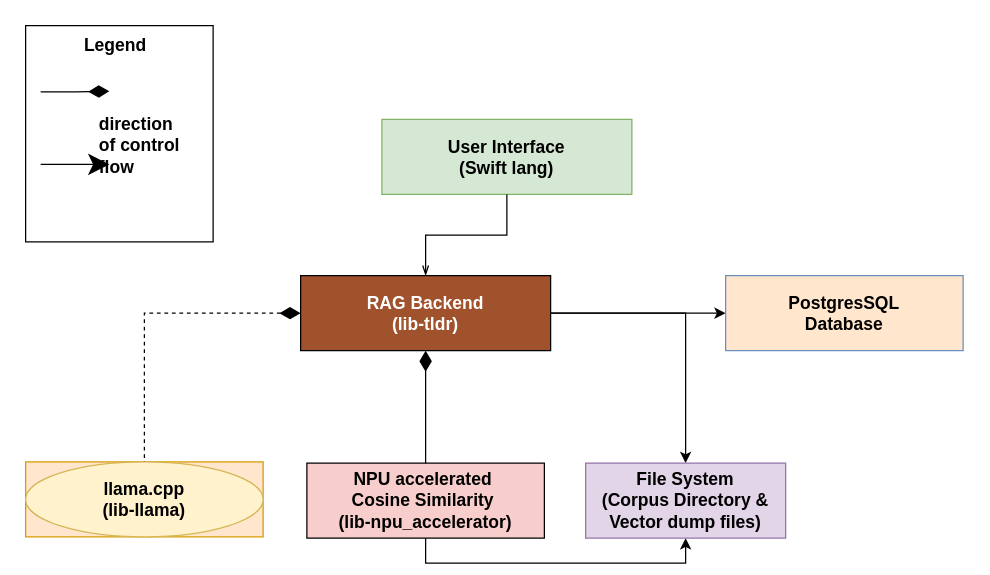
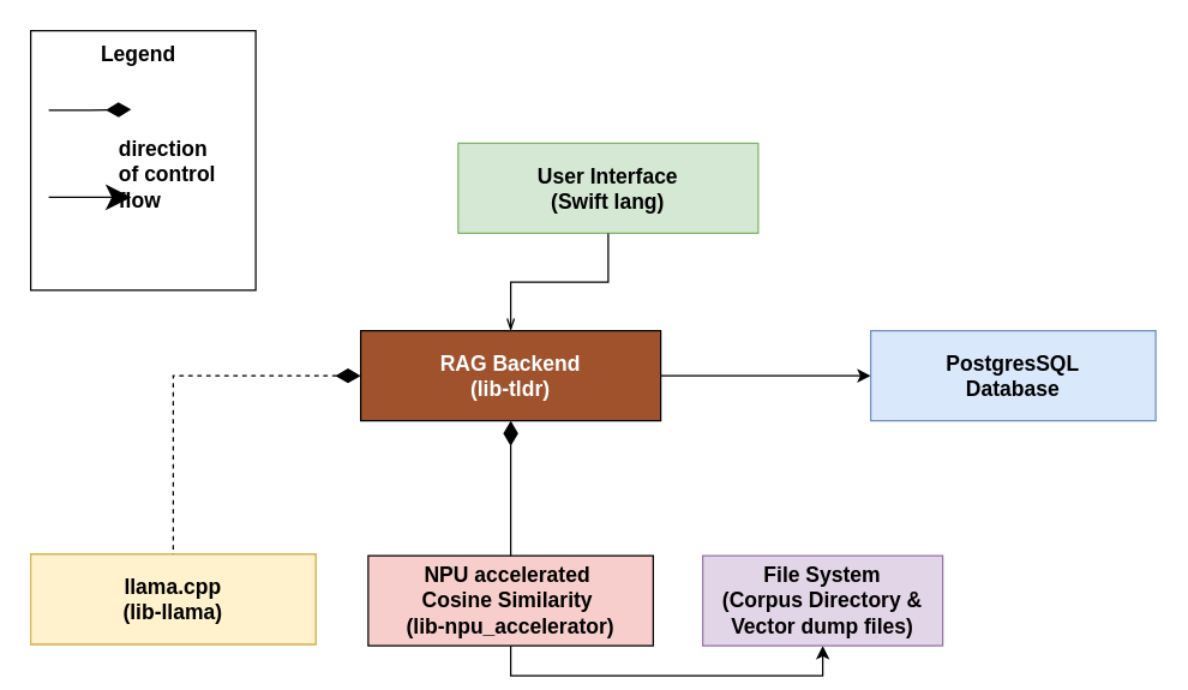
  <mxCell id="0" />
  <mxCell id="1" parent="0" />
  <mxCell id="2" value="User Interface&lt;br style=&quot;font-size: 14px;&quot;&gt;(Swift lang)" style="rounded=0;whiteSpace=wrap;html=1;fillColor=#d5e8d4;strokeColor=#82b366;fontStyle=1;fontSize=14;" parent="1" vertex="1"><mxGeometry x="305" y="95" width="200" height="60" as="geometry" /></mxCell>
  <mxCell id="3" style="edgeStyle=orthogonalEdgeStyle;rounded=0;orthogonalLoop=1;jettySize=auto;html=1;exitX=0.5;exitY=0;exitDx=0;exitDy=0;startArrow=openThin;startFill=0;endArrow=none;endFill=0;jumpSize=6;fontStyle=1;fontSize=14;" parent="1" source="6" target="2" edge="1"><mxGeometry relative="1" as="geometry" /></mxCell>
- <mxCell id="4" style="edgeStyle=orthogonalEdgeStyle;rounded=0;orthogonalLoop=1;jettySize=auto;html=1;exitX=1;exitY=0.5;exitDx=0;exitDy=0;entryX=0.5;entryY=0;entryDx=0;entryDy=0;fontStyle=1;fontSize=14;" parent="1" source="6" target="12" edge="1"><mxGeometry relative="1" as="geometry" /></mxCell>
  <mxCell id="5" style="edgeStyle=orthogonalEdgeStyle;rounded=0;orthogonalLoop=1;jettySize=auto;html=1;exitX=1;exitY=0.5;exitDx=0;exitDy=0;" edge="1" parent="1" source="6" target="11"><mxGeometry relative="1" as="geometry" /></mxCell>
  <mxCell id="6" value="RAG Backend&lt;br style=&quot;font-size: 14px;&quot;&gt;(lib-tldr)" style="rounded=0;whiteSpace=wrap;html=1;fillColor=#A0522D;fontColor=#FFFFFF;fontStyle=1;fontSize=14;" parent="1" vertex="1"><mxGeometry x="240" y="220" width="200" height="60" as="geometry" /></mxCell>
  <mxCell id="7" value="" style="group;fontStyle=1;fontSize=14;fillColor=#ffe6cc;strokeColor=#d79b00;fillStyle=solid;container=0;" parent="1" vertex="1" connectable="0"><mxGeometry x="20" y="369" width="190" height="60" as="geometry" /></mxCell>
  <mxCell id="8" style="edgeStyle=orthogonalEdgeStyle;rounded=0;orthogonalLoop=1;jettySize=auto;html=1;exitX=0.5;exitY=1;exitDx=0;exitDy=0;entryX=0.5;entryY=1;entryDx=0;entryDy=0;fontStyle=1;fontSize=14;" parent="1" source="9" target="12" edge="1"><mxGeometry relative="1" as="geometry" /></mxCell>
  <mxCell id="9" value="&lt;div style=&quot;font-size: 14px;&quot;&gt;&lt;br style=&quot;font-size: 14px;&quot;&gt;&lt;/div&gt;&lt;div style=&quot;font-size: 14px;&quot;&gt;NPU accelerated&amp;nbsp;&lt;/div&gt;&lt;div style=&quot;font-size: 14px;&quot;&gt;Cosine Similarity&amp;nbsp;&lt;/div&gt;&lt;div style=&quot;font-size: 14px;&quot;&gt;(lib-npu_accelerator)&lt;/div&gt;&lt;div style=&quot;font-size: 14px;&quot;&gt;&lt;br style=&quot;font-size: 14px;&quot;&gt;&lt;/div&gt;" style="rounded=0;whiteSpace=wrap;html=1;container=0;fontStyle=1;fontSize=14;fillColor=#F8CECC;" parent="1" vertex="1"><mxGeometry x="245" y="370" width="190" height="60" as="geometry" /></mxCell>
  <mxCell id="10" value="" style="endArrow=none;html=1;endSize=12;startArrow=diamondThin;startSize=14;startFill=1;edgeStyle=orthogonalEdgeStyle;align=left;verticalAlign=bottom;rounded=0;exitX=0.5;exitY=1;exitDx=0;exitDy=0;entryX=0.5;entryY=0;entryDx=0;entryDy=0;endFill=0;fontStyle=1;fontSize=14;" parent="1" source="6" target="9" edge="1"><mxGeometry x="-1" y="3" relative="1" as="geometry"><mxPoint x="460" y="500" as="sourcePoint" /><mxPoint x="620" y="500" as="targetPoint" /></mxGeometry></mxCell>
- <mxCell id="11" value="&lt;div style=&quot;font-size: 14px;&quot;&gt;PostgresSQL&lt;/div&gt;&lt;div style=&quot;font-size: 14px;&quot;&gt;Database&lt;/div&gt;" style="rounded=0;whiteSpace=wrap;html=1;container=0;fontStyle=1;fontSize=14;fillColor=#ffe6cc;strokeColor=#6c8ebf;" parent="1" vertex="1"><mxGeometry x="580" y="220" width="190" height="60" as="geometry" /></mxCell>
+ <mxCell id="11" value="&lt;div style=&quot;font-size: 14px;&quot;&gt;PostgresSQL&lt;/div&gt;&lt;div style=&quot;font-size: 14px;&quot;&gt;Database&lt;/div&gt;" style="rounded=0;whiteSpace=wrap;html=1;container=0;fontStyle=1;fontSize=14;fillColor=#dae8fc;strokeColor=#6c8ebf;" parent="1" vertex="1"><mxGeometry x="580" y="220" width="190" height="60" as="geometry" /></mxCell>
  <mxCell id="12" value="File System&lt;br style=&quot;font-size: 14px;&quot;&gt;(Corpus Directory &amp;amp; Vector dump files)" style="rounded=0;whiteSpace=wrap;html=1;fontStyle=1;fontSize=14;fillColor=#e1d5e7;strokeColor=#9673a6;" parent="1" vertex="1"><mxGeometry x="468" y="370" width="160" height="60" as="geometry" /></mxCell>
- <mxCell id="13" value="llama.cpp&lt;br style=&quot;font-size: 14px;&quot;&gt;(lib-llama)" style="ellipse;whiteSpace=wrap;html=1;fontStyle=1;fontSize=14;fillColor=#fff2cc;strokeColor=#d6b656;" parent="1" vertex="1"><mxGeometry x="20" y="369" width="190" height="60" as="geometry" /></mxCell>
+ <mxCell id="13" value="llama.cpp&lt;br style=&quot;font-size: 14px;&quot;&gt;(lib-llama)" style="rounded=0;whiteSpace=wrap;html=1;fontStyle=1;fontSize=14;fillColor=#fff2cc;strokeColor=#d6b656;" parent="1" vertex="1"><mxGeometry x="20" y="369" width="190" height="60" as="geometry" /></mxCell>
  <mxCell id="14" value="" style="endArrow=none;html=1;endSize=12;startArrow=diamondThin;startSize=14;startFill=1;edgeStyle=orthogonalEdgeStyle;align=left;verticalAlign=bottom;rounded=0;exitX=0;exitY=0.5;exitDx=0;exitDy=0;entryX=0.5;entryY=0;entryDx=0;entryDy=0;endFill=0;fontStyle=1;fontSize=14;dashed=1;" parent="1" source="6" target="13" edge="1"><mxGeometry x="-1" y="3" relative="1" as="geometry"><mxPoint x="120" y="499" as="sourcePoint" /><mxPoint x="280" y="499" as="targetPoint" /></mxGeometry></mxCell>
  <mxCell id="15" value="" style="group" vertex="1" connectable="0" parent="1"><mxGeometry x="20" y="20" width="150" height="173" as="geometry" /></mxCell>
  <mxCell id="16" value="" style="rounded=0;whiteSpace=wrap;html=1;fontStyle=1;fontSize=14;container=0;" parent="15" vertex="1"><mxGeometry width="150" height="173" as="geometry" /></mxCell>
  <mxCell id="17" value="Legend" style="text;html=1;strokeColor=none;fillColor=none;align=center;verticalAlign=middle;whiteSpace=wrap;rounded=0;fontStyle=1;fontSize=14;container=0;" parent="15" vertex="1"><mxGeometry x="42" y="1" width="60" height="30" as="geometry" /></mxCell>
  <mxCell id="18" value="" style="endArrow=none;html=1;endSize=12;startArrow=diamondThin;startSize=14;startFill=1;edgeStyle=orthogonalEdgeStyle;align=left;verticalAlign=bottom;rounded=0;exitX=0.5;exitY=1;exitDx=0;exitDy=0;endFill=0;fontStyle=1;fontSize=14;" parent="15" edge="1"><mxGeometry x="-1" y="3" relative="1" as="geometry"><mxPoint x="67" y="52.5" as="sourcePoint" /><mxPoint x="12" y="53" as="targetPoint" /></mxGeometry></mxCell>
  <mxCell id="19" value="" style="endArrow=none;html=1;endSize=12;startArrow=classic;startSize=14;startFill=1;edgeStyle=orthogonalEdgeStyle;align=left;verticalAlign=bottom;rounded=0;exitX=0.5;exitY=1;exitDx=0;exitDy=0;endFill=0;fontStyle=1;fontSize=14;" parent="15" edge="1"><mxGeometry x="-1" y="3" relative="1" as="geometry"><mxPoint x="67" y="111" as="sourcePoint" /><mxPoint x="12" y="111" as="targetPoint" /></mxGeometry></mxCell>
  <mxCell id="20" value="direction of control flow" style="text;html=1;strokeColor=none;fillColor=none;align=left;verticalAlign=middle;whiteSpace=wrap;rounded=0;fontStyle=1;fontSize=14;container=0;" parent="15" vertex="1"><mxGeometry x="57" y="81" width="70" height="30" as="geometry" /></mxCell>
